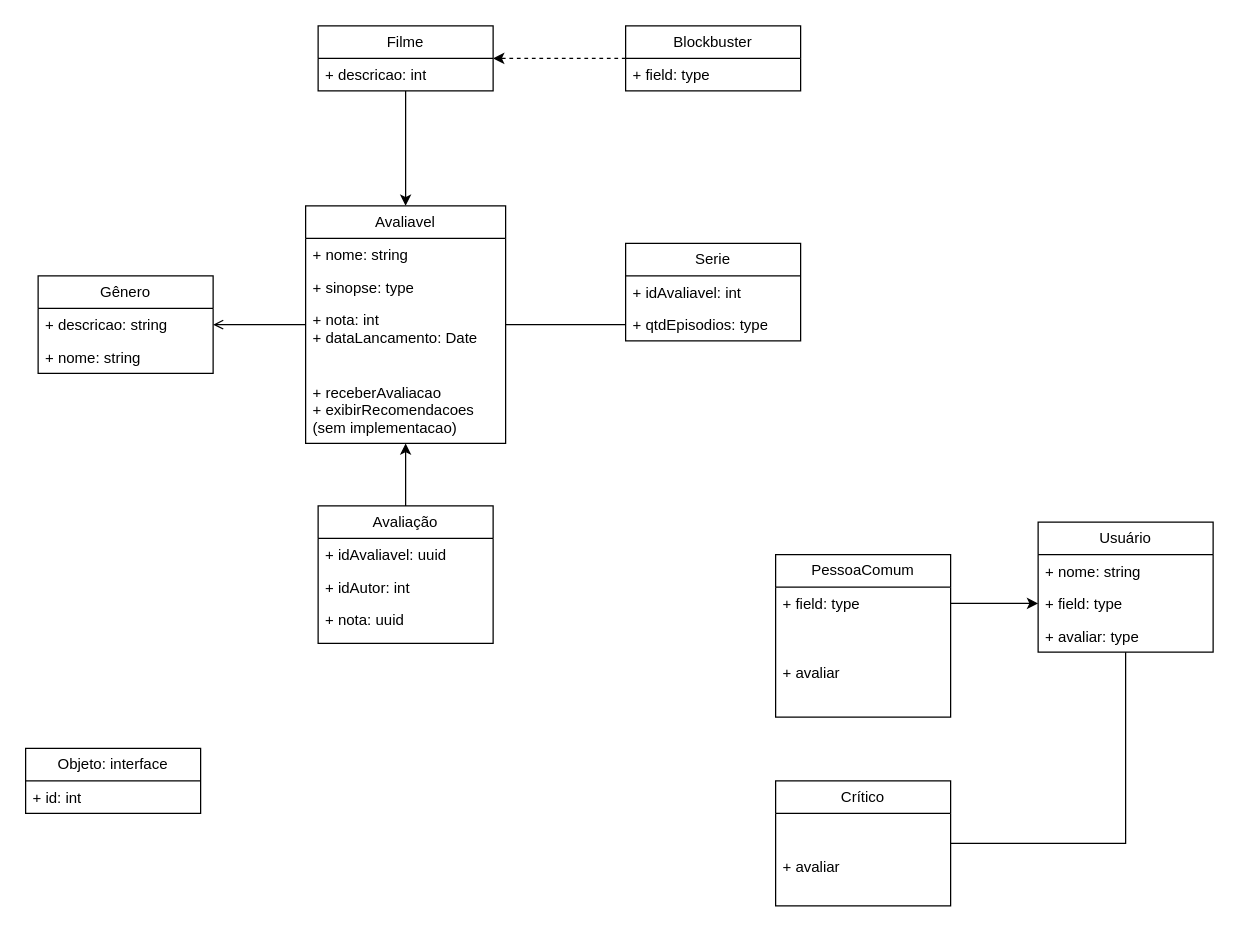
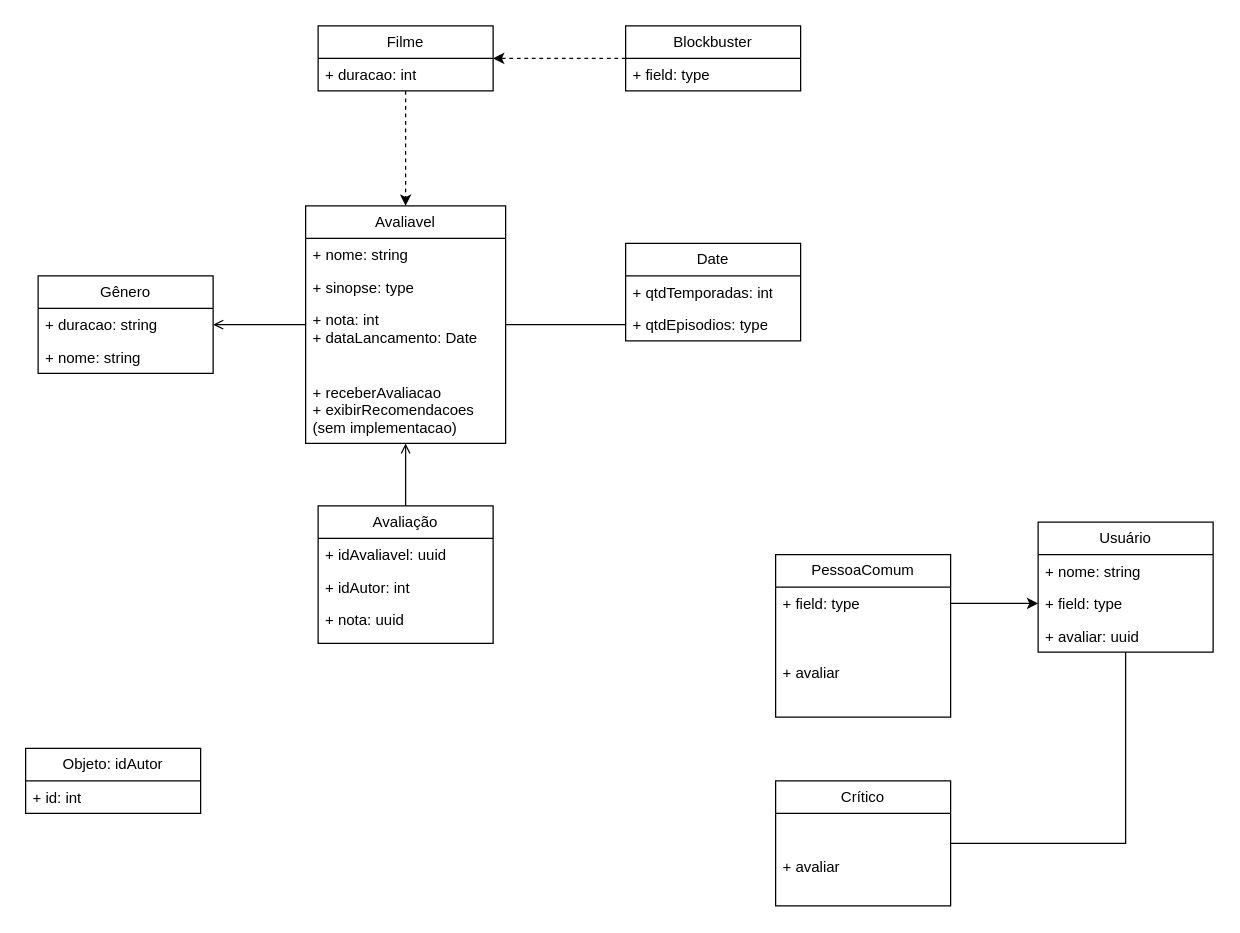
  <mxCell id="0" />
  <mxCell id="1" parent="0" />
  <mxCell id="2" value="Avaliavel" style="swimlane;fontStyle=0;childLayout=stackLayout;horizontal=1;startSize=26;fillColor=none;horizontalStack=0;resizeParent=1;resizeParentMax=0;resizeLast=0;collapsible=1;marginBottom=0;whiteSpace=wrap;html=1;" vertex="1" parent="1"><mxGeometry x="244" y="164" width="160" height="190" as="geometry" /></mxCell>
  <mxCell id="3" value="+ nome: string" style="text;strokeColor=none;fillColor=none;align=left;verticalAlign=top;spacingLeft=4;spacingRight=4;overflow=hidden;rotatable=0;points=[[0,0.5],[1,0.5]];portConstraint=eastwest;whiteSpace=wrap;html=1;" vertex="1" parent="2"><mxGeometry y="26" width="160" height="26" as="geometry" /></mxCell>
  <mxCell id="4" value="+ sinopse: type" style="text;strokeColor=none;fillColor=none;align=left;verticalAlign=top;spacingLeft=4;spacingRight=4;overflow=hidden;rotatable=0;points=[[0,0.5],[1,0.5]];portConstraint=eastwest;whiteSpace=wrap;html=1;" vertex="1" parent="2"><mxGeometry y="52" width="160" height="26" as="geometry" /></mxCell>
  <mxCell id="5" value="&lt;div&gt;+ nota: int&lt;/div&gt;&lt;div&gt;+ dataLancamento: Date&lt;/div&gt;&lt;div&gt;&lt;span style=&quot;background-color: initial;&quot;&gt;&lt;br&gt;&lt;/span&gt;&lt;/div&gt;&lt;div&gt;&lt;span style=&quot;background-color: initial;&quot;&gt;&lt;br&gt;&lt;/span&gt;&lt;/div&gt;&lt;div&gt;&lt;span style=&quot;background-color: initial;&quot;&gt;+ receberAvaliacao&lt;/span&gt;&lt;/div&gt;&lt;div&gt;&lt;span style=&quot;background-color: initial;&quot;&gt;+ exibirRecomendacoes (sem implementacao)&lt;/span&gt;&lt;/div&gt;" style="text;strokeColor=none;fillColor=none;align=left;verticalAlign=top;spacingLeft=4;spacingRight=4;overflow=hidden;rotatable=0;points=[[0,0.5],[1,0.5]];portConstraint=eastwest;whiteSpace=wrap;html=1;" vertex="1" parent="2"><mxGeometry y="78" width="160" height="112" as="geometry" /></mxCell>
- <mxCell id="6" style="edgeStyle=orthogonalEdgeStyle;rounded=0;orthogonalLoop=1;jettySize=auto;html=1;" edge="1" parent="1" source="7" target="2"><mxGeometry relative="1" as="geometry" /></mxCell>
+ <mxCell id="6" style="edgeStyle=orthogonalEdgeStyle;rounded=0;orthogonalLoop=1;jettySize=auto;html=1;endArrow=open;" edge="1" parent="1" source="7" target="2"><mxGeometry relative="1" as="geometry" /></mxCell>
  <mxCell id="7" value="Avaliação" style="swimlane;fontStyle=0;childLayout=stackLayout;horizontal=1;startSize=26;fillColor=none;horizontalStack=0;resizeParent=1;resizeParentMax=0;resizeLast=0;collapsible=1;marginBottom=0;whiteSpace=wrap;html=1;" vertex="1" parent="1"><mxGeometry x="254" y="404" width="140" height="110" as="geometry" /></mxCell>
  <mxCell id="8" value="+ idAvaliavel: uuid" style="text;strokeColor=none;fillColor=none;align=left;verticalAlign=top;spacingLeft=4;spacingRight=4;overflow=hidden;rotatable=0;points=[[0,0.5],[1,0.5]];portConstraint=eastwest;whiteSpace=wrap;html=1;" vertex="1" parent="7"><mxGeometry y="26" width="140" height="26" as="geometry" /></mxCell>
  <mxCell id="9" value="+ idAutor: int" style="text;strokeColor=none;fillColor=none;align=left;verticalAlign=top;spacingLeft=4;spacingRight=4;overflow=hidden;rotatable=0;points=[[0,0.5],[1,0.5]];portConstraint=eastwest;whiteSpace=wrap;html=1;" vertex="1" parent="7"><mxGeometry y="52" width="140" height="26" as="geometry" /></mxCell>
  <mxCell id="10" value="+ nota: uuid" style="text;strokeColor=none;fillColor=none;align=left;verticalAlign=top;spacingLeft=4;spacingRight=4;overflow=hidden;rotatable=0;points=[[0,0.5],[1,0.5]];portConstraint=eastwest;whiteSpace=wrap;html=1;" vertex="1" parent="7"><mxGeometry y="78" width="140" height="32" as="geometry" /></mxCell>
  <mxCell id="11" value="Usuário" style="swimlane;fontStyle=0;childLayout=stackLayout;horizontal=1;startSize=26;fillColor=none;horizontalStack=0;resizeParent=1;resizeParentMax=0;resizeLast=0;collapsible=1;marginBottom=0;whiteSpace=wrap;html=1;" vertex="1" parent="1"><mxGeometry x="830" y="417" width="140" height="104" as="geometry" /></mxCell>
  <mxCell id="12" value="+ nome: string" style="text;strokeColor=none;fillColor=none;align=left;verticalAlign=top;spacingLeft=4;spacingRight=4;overflow=hidden;rotatable=0;points=[[0,0.5],[1,0.5]];portConstraint=eastwest;whiteSpace=wrap;html=1;" vertex="1" parent="11"><mxGeometry y="26" width="140" height="26" as="geometry" /></mxCell>
  <mxCell id="13" value="+ field: type" style="text;strokeColor=none;fillColor=none;align=left;verticalAlign=top;spacingLeft=4;spacingRight=4;overflow=hidden;rotatable=0;points=[[0,0.5],[1,0.5]];portConstraint=eastwest;whiteSpace=wrap;html=1;" vertex="1" parent="11"><mxGeometry y="52" width="140" height="26" as="geometry" /></mxCell>
- <mxCell id="14" value="+ avaliar: type" style="text;strokeColor=none;fillColor=none;align=left;verticalAlign=top;spacingLeft=4;spacingRight=4;overflow=hidden;rotatable=0;points=[[0,0.5],[1,0.5]];portConstraint=eastwest;whiteSpace=wrap;html=1;" vertex="1" parent="11"><mxGeometry y="78" width="140" height="26" as="geometry" /></mxCell>
+ <mxCell id="14" value="+ avaliar: uuid" style="text;strokeColor=none;fillColor=none;align=left;verticalAlign=top;spacingLeft=4;spacingRight=4;overflow=hidden;rotatable=0;points=[[0,0.5],[1,0.5]];portConstraint=eastwest;whiteSpace=wrap;html=1;" vertex="1" parent="11"><mxGeometry y="78" width="140" height="26" as="geometry" /></mxCell>
  <mxCell id="15" value="Gênero" style="swimlane;fontStyle=0;childLayout=stackLayout;horizontal=1;startSize=26;fillColor=none;horizontalStack=0;resizeParent=1;resizeParentMax=0;resizeLast=0;collapsible=1;marginBottom=0;whiteSpace=wrap;html=1;" vertex="1" parent="1"><mxGeometry x="30" y="220" width="140" height="78" as="geometry" /></mxCell>
- <mxCell id="16" value="+ descricao: string" style="text;strokeColor=none;fillColor=none;align=left;verticalAlign=top;spacingLeft=4;spacingRight=4;overflow=hidden;rotatable=0;points=[[0,0.5],[1,0.5]];portConstraint=eastwest;whiteSpace=wrap;html=1;" vertex="1" parent="15"><mxGeometry y="26" width="140" height="26" as="geometry" /></mxCell>
+ <mxCell id="16" value="+ duracao: string" style="text;strokeColor=none;fillColor=none;align=left;verticalAlign=top;spacingLeft=4;spacingRight=4;overflow=hidden;rotatable=0;points=[[0,0.5],[1,0.5]];portConstraint=eastwest;whiteSpace=wrap;html=1;" vertex="1" parent="15"><mxGeometry y="26" width="140" height="26" as="geometry" /></mxCell>
  <mxCell id="17" value="+ nome: string" style="text;strokeColor=none;fillColor=none;align=left;verticalAlign=top;spacingLeft=4;spacingRight=4;overflow=hidden;rotatable=0;points=[[0,0.5],[1,0.5]];portConstraint=eastwest;whiteSpace=wrap;html=1;" vertex="1" parent="15"><mxGeometry y="52" width="140" height="26" as="geometry" /></mxCell>
- <mxCell id="18" value="Objeto: interface" style="swimlane;fontStyle=0;childLayout=stackLayout;horizontal=1;startSize=26;fillColor=none;horizontalStack=0;resizeParent=1;resizeParentMax=0;resizeLast=0;collapsible=1;marginBottom=0;whiteSpace=wrap;html=1;" vertex="1" parent="1"><mxGeometry x="20" y="598" width="140" height="52" as="geometry" /></mxCell>
+ <mxCell id="18" value="Objeto: idAutor" style="swimlane;fontStyle=0;childLayout=stackLayout;horizontal=1;startSize=26;fillColor=none;horizontalStack=0;resizeParent=1;resizeParentMax=0;resizeLast=0;collapsible=1;marginBottom=0;whiteSpace=wrap;html=1;" vertex="1" parent="1"><mxGeometry x="20" y="598" width="140" height="52" as="geometry" /></mxCell>
  <mxCell id="19" value="+ id: int" style="text;strokeColor=none;fillColor=none;align=left;verticalAlign=top;spacingLeft=4;spacingRight=4;overflow=hidden;rotatable=0;points=[[0,0.5],[1,0.5]];portConstraint=eastwest;whiteSpace=wrap;html=1;" vertex="1" parent="18"><mxGeometry y="26" width="140" height="26" as="geometry" /></mxCell>
  <mxCell id="20" style="edgeStyle=orthogonalEdgeStyle;rounded=0;orthogonalLoop=1;jettySize=auto;html=1;endArrow=open;" edge="1" parent="1" source="2" target="15"><mxGeometry relative="1" as="geometry" /></mxCell>
- <mxCell id="21" style="edgeStyle=orthogonalEdgeStyle;rounded=0;orthogonalLoop=1;jettySize=auto;html=1;entryX=0.5;entryY=0;entryDx=0;entryDy=0;" edge="1" parent="1" source="22" target="2"><mxGeometry relative="1" as="geometry" /></mxCell>
+ <mxCell id="21" style="edgeStyle=orthogonalEdgeStyle;rounded=0;orthogonalLoop=1;jettySize=auto;html=1;entryX=0.5;entryY=0;entryDx=0;entryDy=0;dashed=1;" edge="1" parent="1" source="22" target="2"><mxGeometry relative="1" as="geometry" /></mxCell>
  <mxCell id="22" value="Filme" style="swimlane;fontStyle=0;childLayout=stackLayout;horizontal=1;startSize=26;fillColor=none;horizontalStack=0;resizeParent=1;resizeParentMax=0;resizeLast=0;collapsible=1;marginBottom=0;whiteSpace=wrap;html=1;" vertex="1" parent="1"><mxGeometry x="254" y="20" width="140" height="52" as="geometry" /></mxCell>
- <mxCell id="23" value="+ descricao: int" style="text;strokeColor=none;fillColor=none;align=left;verticalAlign=top;spacingLeft=4;spacingRight=4;overflow=hidden;rotatable=0;points=[[0,0.5],[1,0.5]];portConstraint=eastwest;whiteSpace=wrap;html=1;" vertex="1" parent="22"><mxGeometry y="26" width="140" height="26" as="geometry" /></mxCell>
+ <mxCell id="23" value="+ duracao: int" style="text;strokeColor=none;fillColor=none;align=left;verticalAlign=top;spacingLeft=4;spacingRight=4;overflow=hidden;rotatable=0;points=[[0,0.5],[1,0.5]];portConstraint=eastwest;whiteSpace=wrap;html=1;" vertex="1" parent="22"><mxGeometry y="26" width="140" height="26" as="geometry" /></mxCell>
  <mxCell id="24" style="edgeStyle=orthogonalEdgeStyle;rounded=0;orthogonalLoop=1;jettySize=auto;html=1;endArrow=none;" edge="1" parent="1" source="25" target="11"><mxGeometry relative="1" as="geometry" /></mxCell>
  <mxCell id="25" value="Crítico" style="swimlane;fontStyle=0;childLayout=stackLayout;horizontal=1;startSize=26;fillColor=none;horizontalStack=0;resizeParent=1;resizeParentMax=0;resizeLast=0;collapsible=1;marginBottom=0;whiteSpace=wrap;html=1;" vertex="1" parent="1"><mxGeometry x="620" y="624" width="140" height="100" as="geometry" /></mxCell>
  <mxCell id="26" value="&lt;div&gt;&lt;br&gt;&lt;/div&gt;&lt;div&gt;&lt;br&gt;&lt;/div&gt;&lt;div&gt;+ avaliar&lt;/div&gt;" style="text;strokeColor=none;fillColor=none;align=left;verticalAlign=top;spacingLeft=4;spacingRight=4;overflow=hidden;rotatable=0;points=[[0,0.5],[1,0.5]];portConstraint=eastwest;whiteSpace=wrap;html=1;" vertex="1" parent="25"><mxGeometry y="26" width="140" height="74" as="geometry" /></mxCell>
  <mxCell id="27" value="PessoaComum" style="swimlane;fontStyle=0;childLayout=stackLayout;horizontal=1;startSize=26;fillColor=none;horizontalStack=0;resizeParent=1;resizeParentMax=0;resizeLast=0;collapsible=1;marginBottom=0;whiteSpace=wrap;html=1;" vertex="1" parent="1"><mxGeometry x="620" y="443" width="140" height="130" as="geometry" /></mxCell>
  <mxCell id="28" value="+ field: type" style="text;strokeColor=none;fillColor=none;align=left;verticalAlign=top;spacingLeft=4;spacingRight=4;overflow=hidden;rotatable=0;points=[[0,0.5],[1,0.5]];portConstraint=eastwest;whiteSpace=wrap;html=1;" vertex="1" parent="27"><mxGeometry y="26" width="140" height="26" as="geometry" /></mxCell>
  <mxCell id="29" value="&lt;div&gt;&lt;br&gt;&lt;/div&gt;&lt;div&gt;&lt;br&gt;&lt;/div&gt;&lt;div&gt;+ avaliar&lt;/div&gt;" style="text;strokeColor=none;fillColor=none;align=left;verticalAlign=top;spacingLeft=4;spacingRight=4;overflow=hidden;rotatable=0;points=[[0,0.5],[1,0.5]];portConstraint=eastwest;whiteSpace=wrap;html=1;" vertex="1" parent="27"><mxGeometry y="52" width="140" height="78" as="geometry" /></mxCell>
  <mxCell id="30" style="edgeStyle=orthogonalEdgeStyle;rounded=0;orthogonalLoop=1;jettySize=auto;html=1;entryX=0;entryY=0.5;entryDx=0;entryDy=0;" edge="1" parent="1" source="28" target="13"><mxGeometry relative="1" as="geometry" /></mxCell>
- <mxCell id="31" value="Serie" style="swimlane;fontStyle=0;childLayout=stackLayout;horizontal=1;startSize=26;fillColor=none;horizontalStack=0;resizeParent=1;resizeParentMax=0;resizeLast=0;collapsible=1;marginBottom=0;whiteSpace=wrap;html=1;" vertex="1" parent="1"><mxGeometry x="500" y="194" width="140" height="78" as="geometry" /></mxCell>
- <mxCell id="32" value="+ idAvaliavel: int" style="text;strokeColor=none;fillColor=none;align=left;verticalAlign=top;spacingLeft=4;spacingRight=4;overflow=hidden;rotatable=0;points=[[0,0.5],[1,0.5]];portConstraint=eastwest;whiteSpace=wrap;html=1;" vertex="1" parent="31"><mxGeometry y="26" width="140" height="26" as="geometry" /></mxCell>
+ <mxCell id="31" value="Date" style="swimlane;fontStyle=0;childLayout=stackLayout;horizontal=1;startSize=26;fillColor=none;horizontalStack=0;resizeParent=1;resizeParentMax=0;resizeLast=0;collapsible=1;marginBottom=0;whiteSpace=wrap;html=1;" vertex="1" parent="1"><mxGeometry x="500" y="194" width="140" height="78" as="geometry" /></mxCell>
+ <mxCell id="32" value="+ qtdTemporadas: int" style="text;strokeColor=none;fillColor=none;align=left;verticalAlign=top;spacingLeft=4;spacingRight=4;overflow=hidden;rotatable=0;points=[[0,0.5],[1,0.5]];portConstraint=eastwest;whiteSpace=wrap;html=1;" vertex="1" parent="31"><mxGeometry y="26" width="140" height="26" as="geometry" /></mxCell>
  <mxCell id="33" value="+ qtdEpisodios: type" style="text;strokeColor=none;fillColor=none;align=left;verticalAlign=top;spacingLeft=4;spacingRight=4;overflow=hidden;rotatable=0;points=[[0,0.5],[1,0.5]];portConstraint=eastwest;whiteSpace=wrap;html=1;" vertex="1" parent="31"><mxGeometry y="52" width="140" height="26" as="geometry" /></mxCell>
  <mxCell id="34" style="edgeStyle=orthogonalEdgeStyle;rounded=0;orthogonalLoop=1;jettySize=auto;html=1;endArrow=none;" edge="1" parent="1" source="33" target="2"><mxGeometry relative="1" as="geometry" /></mxCell>
  <mxCell id="35" style="edgeStyle=orthogonalEdgeStyle;rounded=0;orthogonalLoop=1;jettySize=auto;html=1;dashed=1;" edge="1" parent="1" source="36" target="22"><mxGeometry relative="1" as="geometry" /></mxCell>
  <mxCell id="36" value="Blockbuster" style="swimlane;fontStyle=0;childLayout=stackLayout;horizontal=1;startSize=26;fillColor=none;horizontalStack=0;resizeParent=1;resizeParentMax=0;resizeLast=0;collapsible=1;marginBottom=0;whiteSpace=wrap;html=1;" vertex="1" parent="1"><mxGeometry x="500" y="20" width="140" height="52" as="geometry" /></mxCell>
  <mxCell id="37" value="+ field: type" style="text;strokeColor=none;fillColor=none;align=left;verticalAlign=top;spacingLeft=4;spacingRight=4;overflow=hidden;rotatable=0;points=[[0,0.5],[1,0.5]];portConstraint=eastwest;whiteSpace=wrap;html=1;" vertex="1" parent="36"><mxGeometry y="26" width="140" height="26" as="geometry" /></mxCell>
